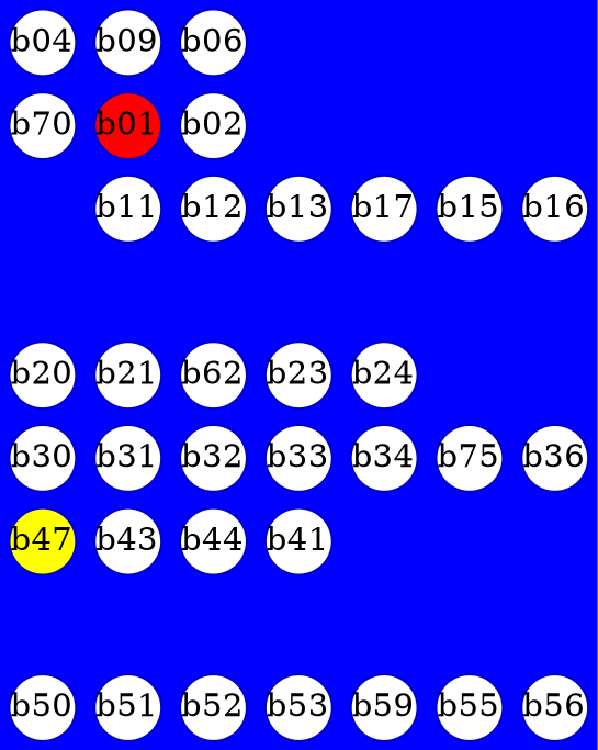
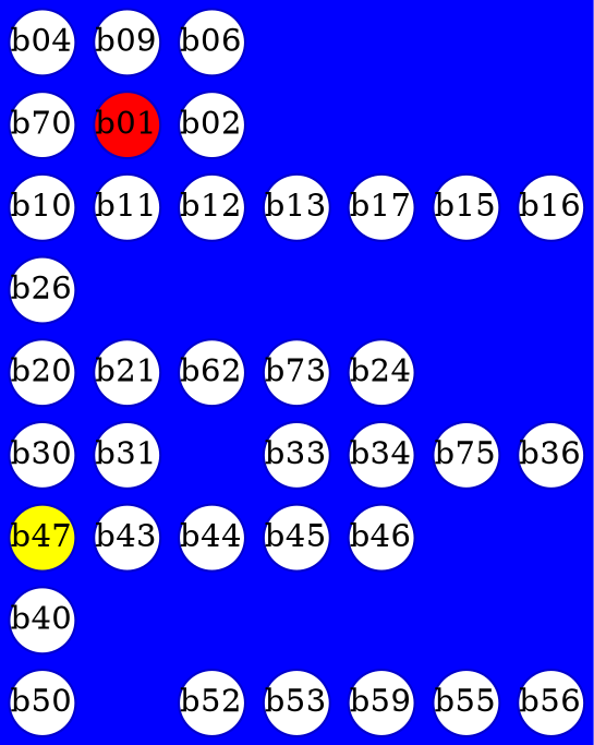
  digraph {
    bgcolor=blue
    linesep=0.1
    nodesep=0.1
    rankdir=LR
    ranksep=0.1
    node [color=blue3 fillcolor=white fixedsize=true shape=circle style=filled]
    edge [style=invis]
    b50 [width=.4]
-   b51 [width=.4]
    b52 [width=.4]
    b53 [width=.4]
    n5 [label=b59 width=.4]
    b55 [width=.4]
    b56 [width=.4]
+   b40 [width=.4]
    n9 [fillcolor=yellow label=b47 width=.4]
    b43 [width=.4]
    b44 [width=.4]
-   b45 [width=.4 label=b41]
+   b45 [width=.4]
+   b46 [width=.4]
    b30 [width=.4]
    b31 [width=.4]
-   b32 [width=.4]
    b33 [width=.4]
    b34 [width=.4]
    n19 [label=b75 width=.4]
    b36 [width=.4]
    b20 [width=.4]
    b21 [width=.4]
    n23 [label=b62 width=.4]
-   b23 [width=.4]
+   b23 [width=.4 label=b73]
    b24 [width=.4]
+   b26 [width=.4]
+   b10 [width=.4]
    b11 [width=.4]
    b12 [width=.4]
    b13 [width=.4]
    n31 [label=b17 width=.4]
    b15 [width=.4]
    b16 [width=.4]
    b01 [fillcolor=red width=.4]
    b02 [width=.4]
    n36 [label=b70 width=.4]
    b04 [width=.4]
    n38 [label=b09 width=.4]
    b06 [width=.4]
-   b50 -> b51
-   b51 -> b52
    b52 -> b53
    b53 -> n5
    n5 -> b55
    b55 -> b56
    n9 -> b43
    b43 -> b44
    b44 -> b45
+   b45 -> b46
    b30 -> b31
-   b31 -> b32
-   b32 -> b33
    b33 -> b34
    b34 -> n19
    n19 -> b36
    b20 -> b21
    b21 -> n23
    n23 -> b23
    b23 -> b24
+   b10 -> b11
    b11 -> b12
    b12 -> b13
    b13 -> n31
    n31 -> b15
    b15 -> b16
    b01 -> b02
    n36 -> b01
    b04 -> n38
    n38 -> b06
  }
